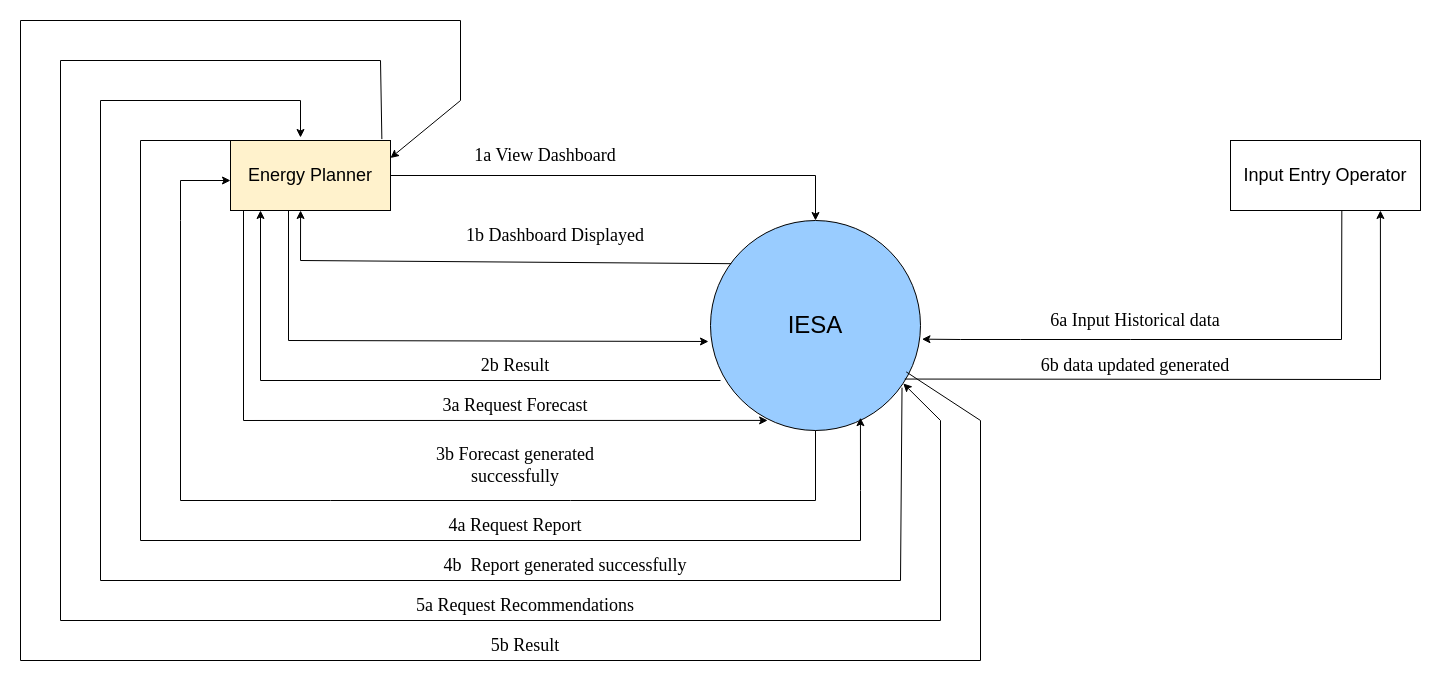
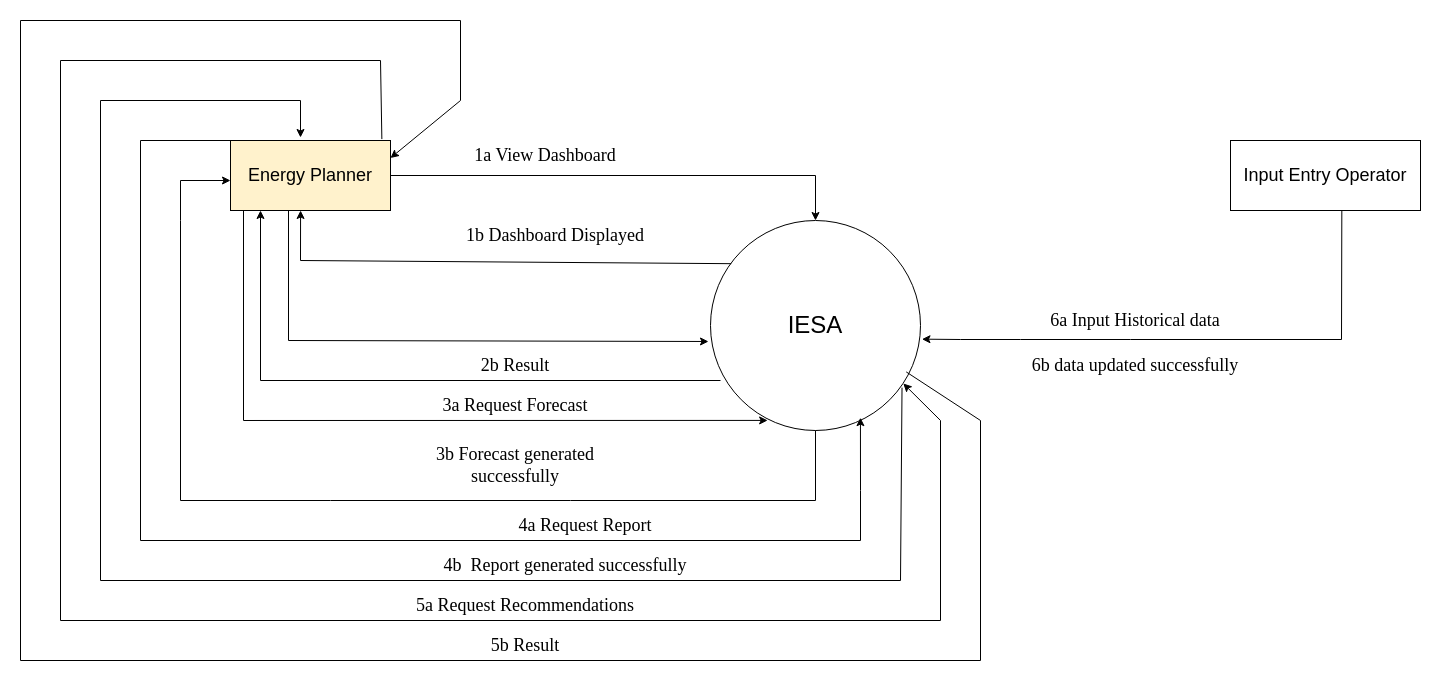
  <mxCell id="0" style=";html=1;" />
  <mxCell id="1" style=";html=1;" parent="0" />
- <mxCell id="2" value="&lt;font style=&quot;font-size: 24px;&quot;&gt;IESA&lt;/font&gt;" style="ellipse;whiteSpace=wrap;html=1;aspect=fixed;fillColor=#99CCFF;" vertex="1" parent="1"><mxGeometry x="710" y="220" width="210" height="210" as="geometry" /></mxCell>
+ <mxCell id="2" value="&lt;font style=&quot;font-size: 24px;&quot;&gt;IESA&lt;/font&gt;" style="ellipse;whiteSpace=wrap;html=1;aspect=fixed;fillColor=#ffffff;" vertex="1" parent="1"><mxGeometry x="710" y="220" width="210" height="210" as="geometry" /></mxCell>
  <mxCell id="3" value="&lt;font style=&quot;font-size: 18px;&quot;&gt;Energy Planner&lt;/font&gt;" style="rounded=0;whiteSpace=wrap;html=1;fillColor=#fff2cc;" vertex="1" parent="1"><mxGeometry x="230" y="140" width="160" height="70" as="geometry" /></mxCell>
  <mxCell id="4" value="" style="endArrow=classic;html=1;rounded=0;exitX=1;exitY=0.5;exitDx=0;exitDy=0;entryX=0.5;entryY=0;entryDx=0;entryDy=0;" edge="1" parent="1" source="3" target="2"><mxGeometry width="50" height="50" relative="1" as="geometry"><mxPoint x="830" y="330" as="sourcePoint" /><mxPoint x="820" y="180" as="targetPoint" /><Array as="points"><mxPoint x="815" y="175" /></Array></mxGeometry></mxCell>
  <mxCell id="5" value="&lt;font face=&quot;Verdana&quot; style=&quot;font-size: 18px;&quot;&gt;1a View Dashboard&lt;/font&gt;" style="text;html=1;align=center;verticalAlign=middle;whiteSpace=wrap;rounded=0;" vertex="1" parent="1"><mxGeometry x="440" y="140" width="210" height="30" as="geometry" /></mxCell>
  <mxCell id="6" value="" style="endArrow=classic;html=1;rounded=0;entryX=0.438;entryY=1;entryDx=0;entryDy=0;entryPerimeter=0;" edge="1" parent="1" target="3"><mxGeometry width="50" height="50" relative="1" as="geometry"><mxPoint x="730.668" y="263.178" as="sourcePoint" /><mxPoint x="300" y="220" as="targetPoint" /><Array as="points"><mxPoint x="300" y="260" /></Array></mxGeometry></mxCell>
  <mxCell id="7" value="&lt;font face=&quot;Verdana&quot; style=&quot;font-size: 18px;&quot;&gt;1b Dashboard Displayed&lt;/font&gt;" style="text;html=1;align=center;verticalAlign=middle;whiteSpace=wrap;rounded=0;" vertex="1" parent="1"><mxGeometry x="440" y="220" width="230" height="30" as="geometry" /></mxCell>
  <mxCell id="8" value="" style="endArrow=classic;html=1;rounded=0;" edge="1" parent="1"><mxGeometry width="50" height="50" relative="1" as="geometry"><mxPoint x="288" y="210" as="sourcePoint" /><mxPoint x="708" y="341" as="targetPoint" /><Array as="points"><mxPoint x="288" y="340" /></Array></mxGeometry></mxCell>
  <mxCell id="9" value="" style="endArrow=classic;html=1;rounded=0;" edge="1" parent="1"><mxGeometry width="50" height="50" relative="1" as="geometry"><mxPoint x="720" y="380" as="sourcePoint" /><mxPoint x="260" y="210" as="targetPoint" /><Array as="points"><mxPoint x="260" y="380" /></Array></mxGeometry></mxCell>
  <mxCell id="10" value="&lt;font face=&quot;Verdana&quot; style=&quot;font-size: 18px;&quot;&gt;2b Result&lt;/font&gt;" style="text;html=1;align=center;verticalAlign=middle;whiteSpace=wrap;rounded=0;" vertex="1" parent="1"><mxGeometry x="400" y="350" width="230" height="30" as="geometry" /></mxCell>
  <mxCell id="11" value="&lt;font style=&quot;font-size: 18px;&quot;&gt;Input Entry Operator&lt;/font&gt;" style="rounded=0;whiteSpace=wrap;html=1;fillColor=#ffffff;" vertex="1" parent="1"><mxGeometry x="1230" y="140" width="190" height="70" as="geometry" /></mxCell>
  <mxCell id="12" value="" style="endArrow=classic;html=1;rounded=0;entryX=0.272;entryY=0.952;entryDx=0;entryDy=0;entryPerimeter=0;" edge="1" parent="1" target="2"><mxGeometry width="50" height="50" relative="1" as="geometry"><mxPoint x="243" y="210" as="sourcePoint" /><mxPoint x="590" y="510" as="targetPoint" /><Array as="points"><mxPoint x="243" y="420" /></Array></mxGeometry></mxCell>
  <mxCell id="13" value="&lt;font face=&quot;Verdana&quot;&gt;&lt;span style=&quot;font-size: 18px;&quot;&gt;3a Request Forecast&lt;/span&gt;&lt;/font&gt;" style="text;html=1;align=center;verticalAlign=middle;whiteSpace=wrap;rounded=0;" vertex="1" parent="1"><mxGeometry x="400" y="390" width="230" height="30" as="geometry" /></mxCell>
  <mxCell id="14" value="" style="endArrow=classic;html=1;rounded=0;exitX=0.5;exitY=1;exitDx=0;exitDy=0;" edge="1" parent="1" source="2"><mxGeometry width="50" height="50" relative="1" as="geometry"><mxPoint x="815" y="470" as="sourcePoint" /><mxPoint x="230" y="180" as="targetPoint" /><Array as="points"><mxPoint x="815" y="500" /><mxPoint x="570" y="500" /><mxPoint x="330" y="500" /><mxPoint x="180" y="500" /><mxPoint x="180" y="220" /><mxPoint x="180" y="180" /></Array></mxGeometry></mxCell>
  <mxCell id="15" value="&lt;font face=&quot;Verdana&quot; style=&quot;font-size: 18px;&quot;&gt;3b Forecast generated successfully&lt;/font&gt;" style="text;html=1;align=center;verticalAlign=middle;whiteSpace=wrap;rounded=0;" vertex="1" parent="1"><mxGeometry x="410" y="440" width="210" height="50" as="geometry" /></mxCell>
  <mxCell id="16" value="" style="endArrow=classic;html=1;rounded=0;exitX=0;exitY=0;exitDx=0;exitDy=0;entryX=0.714;entryY=0.939;entryDx=0;entryDy=0;entryPerimeter=0;" edge="1" parent="1" source="3" target="2"><mxGeometry width="50" height="50" relative="1" as="geometry"><mxPoint x="220" y="150" as="sourcePoint" /><mxPoint x="850" y="440" as="targetPoint" /><Array as="points"><mxPoint x="140" y="140" /><mxPoint x="140" y="540" /><mxPoint x="860" y="540" /><mxPoint x="860" y="490" /></Array></mxGeometry></mxCell>
- <mxCell id="17" value="&lt;font face=&quot;Verdana&quot;&gt;&lt;span style=&quot;font-size: 18px;&quot;&gt;4a Request Report&lt;/span&gt;&lt;/font&gt;" style="text;html=1;align=center;verticalAlign=middle;whiteSpace=wrap;rounded=0;" vertex="1" parent="1"><mxGeometry x="400" y="510" width="230" height="30" as="geometry" /></mxCell>
+ <mxCell id="17" value="&lt;font face=&quot;Verdana&quot;&gt;&lt;span style=&quot;font-size: 18px;&quot;&gt;4a Request Report&lt;/span&gt;&lt;/font&gt;" style="text;html=1;align=center;verticalAlign=middle;whiteSpace=wrap;rounded=0;" vertex="1" parent="1"><mxGeometry x="470" y="510" width="230" height="30" as="geometry" /></mxCell>
  <mxCell id="18" value="" style="endArrow=classic;html=1;rounded=0;exitX=0.912;exitY=0.796;exitDx=0;exitDy=0;exitPerimeter=0;" edge="1" parent="1" source="2"><mxGeometry width="50" height="50" relative="1" as="geometry"><mxPoint x="900" y="580" as="sourcePoint" /><mxPoint x="300" y="137" as="targetPoint" /><Array as="points"><mxPoint x="900" y="580" /><mxPoint x="100" y="580" /><mxPoint x="100" y="100" /><mxPoint x="300" y="100" /></Array></mxGeometry></mxCell>
  <mxCell id="19" value="&lt;font face=&quot;Verdana&quot;&gt;&lt;span style=&quot;font-size: 18px;&quot;&gt;4b&amp;nbsp; Report generated successfully&lt;/span&gt;&lt;/font&gt;" style="text;html=1;align=center;verticalAlign=middle;whiteSpace=wrap;rounded=0;" vertex="1" parent="1"><mxGeometry x="400" y="550" width="330" height="30" as="geometry" /></mxCell>
  <mxCell id="20" value="" style="endArrow=classic;html=1;rounded=0;exitX=0.586;exitY=1.02;exitDx=0;exitDy=0;exitPerimeter=0;entryX=1.007;entryY=0.565;entryDx=0;entryDy=0;entryPerimeter=0;" edge="1" parent="1" target="2"><mxGeometry width="50" height="50" relative="1" as="geometry"><mxPoint x="1341.34" y="210" as="sourcePoint" /><mxPoint x="920" y="323.6" as="targetPoint" /><Array as="points"><mxPoint x="1341" y="339" /><mxPoint x="1130" y="339" /><mxPoint x="1020" y="339" /><mxPoint x="960" y="339" /></Array></mxGeometry></mxCell>
  <mxCell id="21" value="&lt;font face=&quot;Verdana&quot; style=&quot;font-size: 18px;&quot;&gt;6a Input Historical data&lt;/font&gt;" style="text;html=1;align=center;verticalAlign=middle;whiteSpace=wrap;rounded=0;" vertex="1" parent="1"><mxGeometry x="1000" y="305" width="270" height="30" as="geometry" /></mxCell>
- <mxCell id="22" value="" style="endArrow=classic;html=1;rounded=0;exitX=0.925;exitY=0.755;exitDx=0;exitDy=0;exitPerimeter=0;entryX=0.789;entryY=1;entryDx=0;entryDy=0;entryPerimeter=0;" edge="1" parent="1" source="2" target="11"><mxGeometry width="50" height="50" relative="1" as="geometry"><mxPoint x="830" y="320" as="sourcePoint" /><mxPoint x="1383" y="207" as="targetPoint" /><Array as="points"><mxPoint x="1380" y="379" /></Array></mxGeometry></mxCell>
- <mxCell id="23" value="&lt;font face=&quot;Verdana&quot;&gt;&lt;span style=&quot;font-size: 18px;&quot;&gt;6b data updated generated&lt;/span&gt;&lt;/font&gt;" style="text;html=1;align=center;verticalAlign=middle;whiteSpace=wrap;rounded=0;" vertex="1" parent="1"><mxGeometry x="1000" y="350" width="270" height="30" as="geometry" /></mxCell>
+ <mxCell id="23" value="&lt;font face=&quot;Verdana&quot;&gt;&lt;span style=&quot;font-size: 18px;&quot;&gt;6b data updated successfully&lt;/span&gt;&lt;/font&gt;" style="text;html=1;align=center;verticalAlign=middle;whiteSpace=wrap;rounded=0;" vertex="1" parent="1"><mxGeometry x="1000" y="350" width="270" height="30" as="geometry" /></mxCell>
  <mxCell id="24" value="" style="endArrow=classic;html=1;rounded=0;exitX=0.946;exitY=-0.02;exitDx=0;exitDy=0;exitPerimeter=0;entryX=0.918;entryY=0.776;entryDx=0;entryDy=0;entryPerimeter=0;" edge="1" parent="1" source="3" target="2"><mxGeometry width="50" height="50" relative="1" as="geometry"><mxPoint x="370" y="60" as="sourcePoint" /><mxPoint x="940" y="430" as="targetPoint" /><Array as="points"><mxPoint x="380" y="60" /><mxPoint x="60" y="60" /><mxPoint x="60" y="620" /><mxPoint x="940" y="620" /><mxPoint x="940" y="420" /></Array></mxGeometry></mxCell>
  <mxCell id="25" value="&lt;font face=&quot;Verdana&quot;&gt;&lt;span style=&quot;font-size: 18px;&quot;&gt;5a Request Recommendations&lt;/span&gt;&lt;/font&gt;" style="text;html=1;align=center;verticalAlign=middle;whiteSpace=wrap;rounded=0;" vertex="1" parent="1"><mxGeometry x="380" y="590" width="290" height="30" as="geometry" /></mxCell>
  <mxCell id="26" value="" style="endArrow=classic;html=1;rounded=0;exitX=0.932;exitY=0.721;exitDx=0;exitDy=0;exitPerimeter=0;entryX=1;entryY=0.25;entryDx=0;entryDy=0;" edge="1" parent="1" source="2" target="3"><mxGeometry width="50" height="50" relative="1" as="geometry"><mxPoint x="920" y="380" as="sourcePoint" /><mxPoint x="460" y="100" as="targetPoint" /><Array as="points"><mxPoint x="980" y="420" /><mxPoint x="980" y="660" /><mxPoint x="20" y="660" /><mxPoint x="20" y="20" /><mxPoint x="460" y="20" /><mxPoint x="460" y="100" /></Array></mxGeometry></mxCell>
  <mxCell id="27" value="&lt;font face=&quot;Verdana&quot;&gt;&lt;span style=&quot;font-size: 18px;&quot;&gt;5b Result&lt;/span&gt;&lt;/font&gt;" style="text;html=1;align=center;verticalAlign=middle;whiteSpace=wrap;rounded=0;" vertex="1" parent="1"><mxGeometry x="380" y="630" width="290" height="30" as="geometry" /></mxCell>
